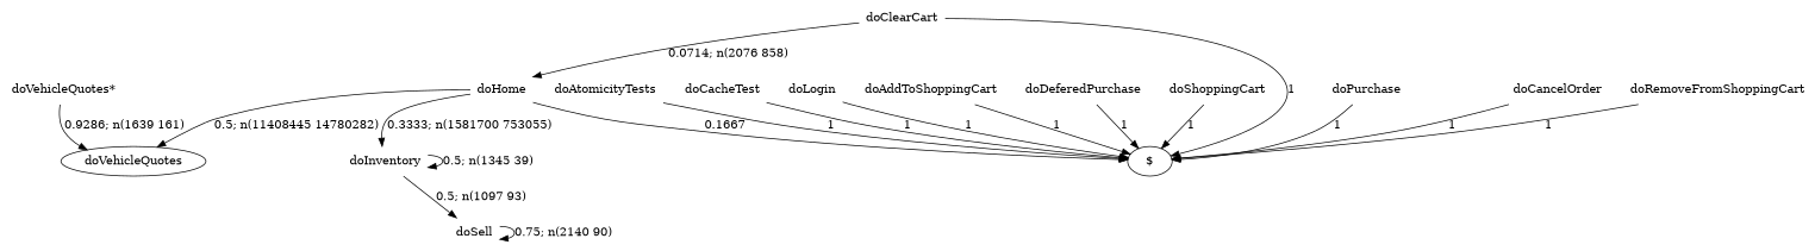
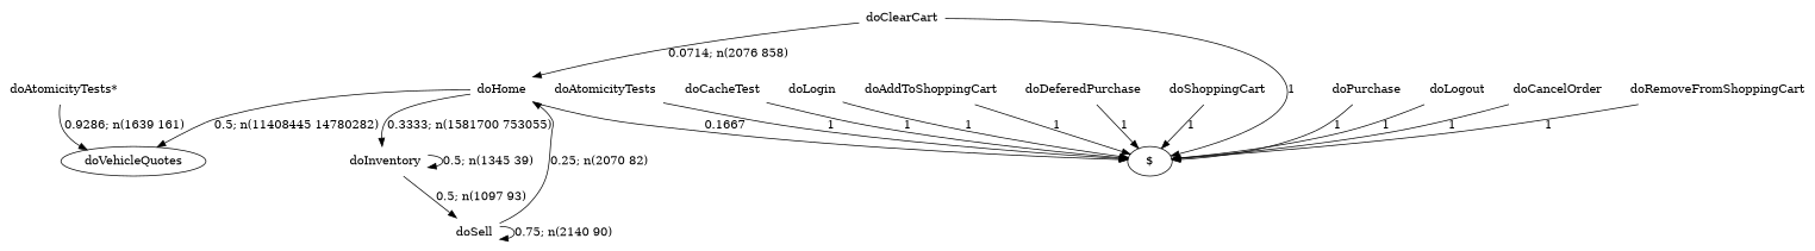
  digraph {
    node [shape=none]
    edge [style=solid]
-   n1 [label="doVehicleQuotes*"]
+   n1 [label="doAtomicityTests*"]
    doVehicleQuotes [shape=""]
    n3 [label=doHome]
    "$" [shape=""]
    n5 [label=doInventory]
    n6 [label=doAtomicityTests]
    n7 [label=doCacheTest]
    n8 [label=doLogin]
    n9 [label=doAddToShoppingCart]
    n10 [label=doDeferedPurchase]
    n11 [label=doSell]
    n12 [label=doShoppingCart]
    n13 [label=doClearCart]
    n14 [label=doPurchase]
+   n15 [label=doLogout]
    n16 [label=doCancelOrder]
    n17 [label=doRemoveFromShoppingCart]
    n1 -> doVehicleQuotes [label="0.9286; n(1639 161)"]
    n3 -> doVehicleQuotes [label="0.5; n(11408445 14780282)"]
    n3 -> "$" [label=0.1667]
    n3 -> n5 [label="0.3333; n(1581700 753055)"]
    n5 -> n5 [label="0.5; n(1345 39)"]
    n5 -> n11 [label="0.5; n(1097 93)"]
    n6 -> "$" [label=1]
    n7 -> "$" [label=1]
    n8 -> "$" [label=1]
    n9 -> "$" [label=1]
    n10 -> "$" [label=1]
+   n11 -> n3 [label="0.25; n(2070 82)"]
    n11 -> n11 [label="0.75; n(2140 90)"]
    n12 -> "$" [label=1]
    n13 -> n3 [label="0.0714; n(2076 858)"]
    n13 -> "$" [label=1]
    n14 -> "$" [label=1]
+   n15 -> "$" [label=1]
    n16 -> "$" [label=1]
    n17 -> "$" [label=1]
  }
